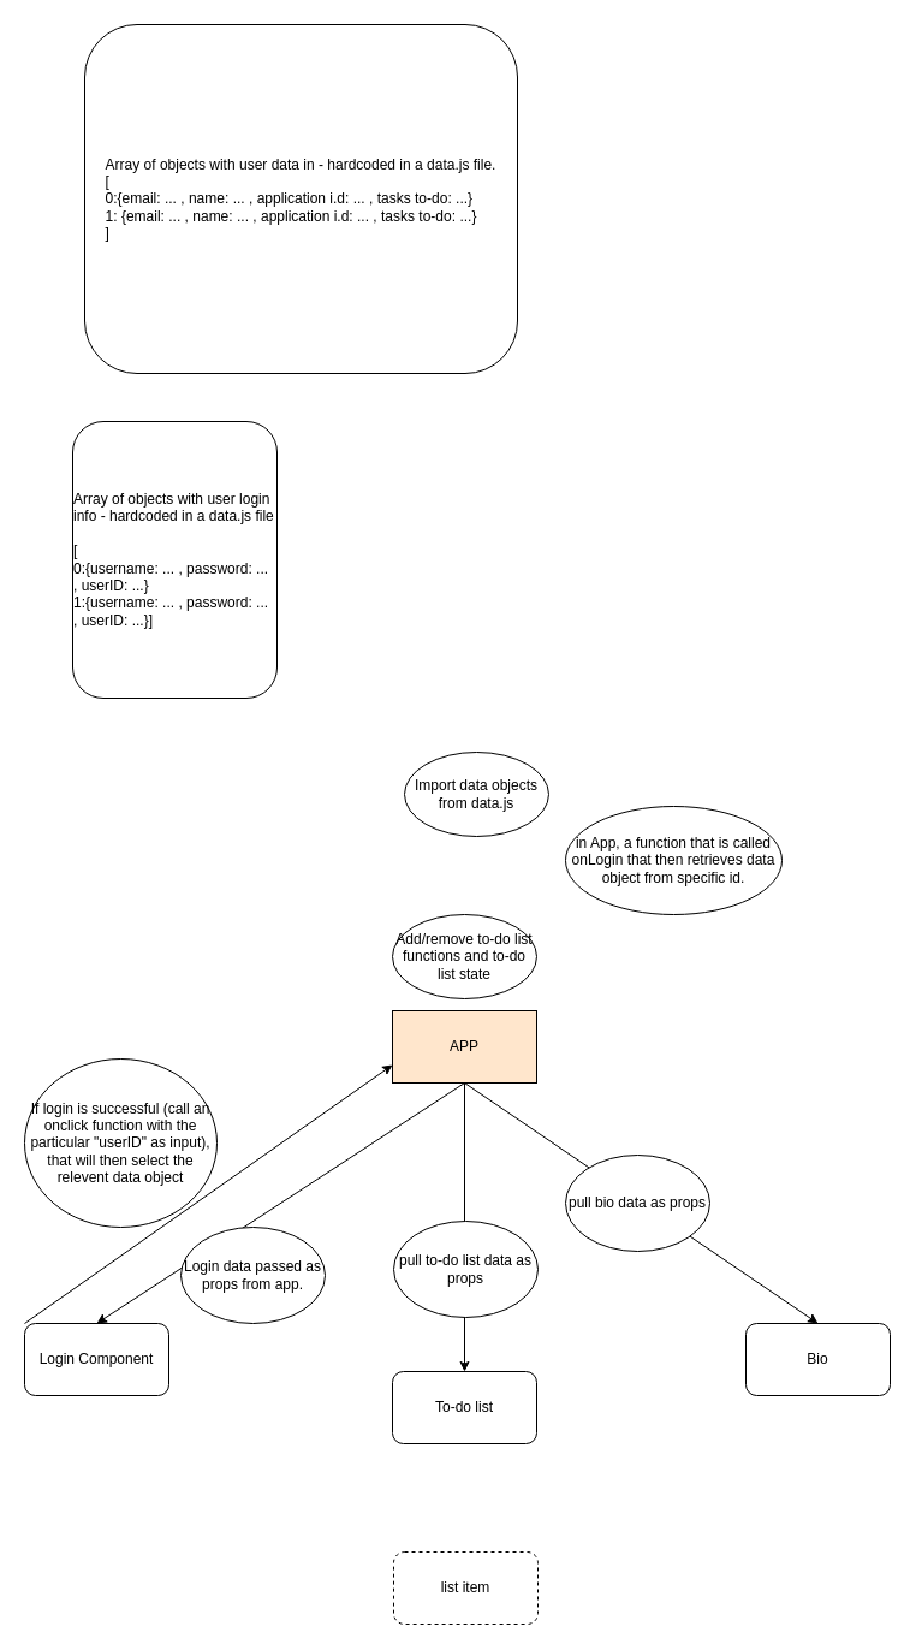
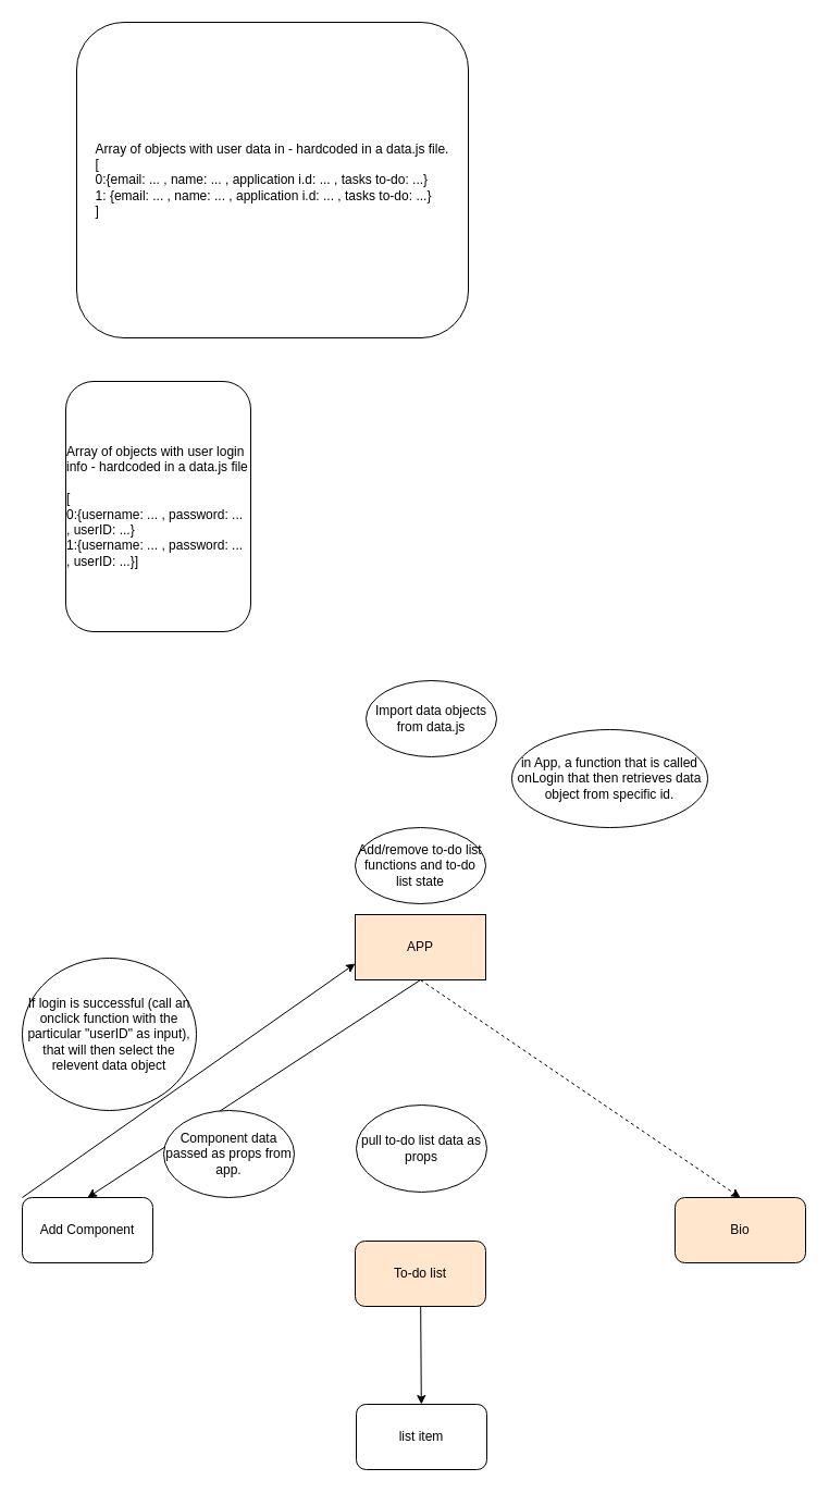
  <mxCell id="0" />
  <mxCell id="1" parent="0" />
  <mxCell id="2" value="&lt;div style=&quot;text-align: left;&quot;&gt;&lt;span style=&quot;background-color: initial;&quot;&gt;Array of objects with user data in - hardcoded in a data.js file.&lt;/span&gt;&lt;/div&gt;&lt;div style=&quot;text-align: left;&quot;&gt;&lt;span style=&quot;background-color: initial;&quot;&gt;[&lt;/span&gt;&lt;/div&gt;&lt;div style=&quot;text-align: left;&quot;&gt;&lt;span style=&quot;background-color: initial;&quot;&gt;0:{email: ... , name: ... , application i.d: ... , tasks to-do: ...}&lt;/span&gt;&lt;/div&gt;&lt;div style=&quot;text-align: left;&quot;&gt;&lt;span style=&quot;background-color: initial;&quot;&gt;1:&amp;nbsp;&lt;/span&gt;&lt;span style=&quot;background-color: initial;&quot;&gt;{email: ... , name: ... , application i.d: ... , tasks to-do: ...}&lt;/span&gt;&lt;/div&gt;&lt;div style=&quot;text-align: left;&quot;&gt;&lt;span style=&quot;background-color: initial;&quot;&gt;]&lt;/span&gt;&lt;/div&gt;" style="rounded=1;whiteSpace=wrap;html=1;" parent="1" vertex="1"><mxGeometry x="70" y="20" width="360" height="290" as="geometry" /></mxCell>
  <mxCell id="3" value="APP" style="rounded=0;whiteSpace=wrap;html=1;fillColor=#ffe6cc;" parent="1" vertex="1"><mxGeometry x="326" y="840" width="120" height="60" as="geometry" /></mxCell>
- <mxCell id="4" value="" style="endArrow=classic;html=1;exitX=0.5;exitY=1;exitDx=0;exitDy=0;entryX=0.5;entryY=0;entryDx=0;entryDy=0;" parent="1" source="3" target="9" edge="1"><mxGeometry width="50" height="50" relative="1" as="geometry"><mxPoint x="440" y="1020" as="sourcePoint" /><mxPoint x="500" y="970" as="targetPoint" /></mxGeometry></mxCell>
- <mxCell id="5" value="Login Component" style="rounded=1;whiteSpace=wrap;html=1;" parent="1" vertex="1"><mxGeometry x="20" y="1100" width="120" height="60" as="geometry" /></mxCell>
+ <mxCell id="5" value="Add Component" style="rounded=1;whiteSpace=wrap;html=1;" parent="1" vertex="1"><mxGeometry x="20" y="1100" width="120" height="60" as="geometry" /></mxCell>
  <mxCell id="6" value="" style="endArrow=classic;html=1;exitX=0.5;exitY=1;exitDx=0;exitDy=0;entryX=0.5;entryY=0;entryDx=0;entryDy=0;" parent="1" source="3" target="5" edge="1"><mxGeometry width="50" height="50" relative="1" as="geometry"><mxPoint x="330" y="980" as="sourcePoint" /><mxPoint x="380" y="930" as="targetPoint" /></mxGeometry></mxCell>
- <mxCell id="7" value="Login data passed as props from app." style="ellipse;whiteSpace=wrap;html=1;" parent="1" vertex="1"><mxGeometry x="150" y="1020" width="120" height="80" as="geometry" /></mxCell>
- <mxCell id="9" value="To-do list" style="rounded=1;whiteSpace=wrap;html=1;" parent="1" vertex="1"><mxGeometry x="326" y="1140" width="120" height="60" as="geometry" /></mxCell>
- <mxCell id="10" value="list item" style="rounded=1;whiteSpace=wrap;html=1;dashed=1;" parent="1" vertex="1"><mxGeometry x="327" y="1290" width="120" height="60" as="geometry" /></mxCell>
+ <mxCell id="7" value="Component data passed as props from app." style="ellipse;whiteSpace=wrap;html=1;" parent="1" vertex="1"><mxGeometry x="150" y="1020" width="120" height="80" as="geometry" /></mxCell>
+ <mxCell id="8" style="edgeStyle=none;html=1;" parent="1" source="9" target="10" edge="1"><mxGeometry relative="1" as="geometry" /></mxCell>
+ <mxCell id="9" value="To-do list" style="rounded=1;whiteSpace=wrap;html=1;fillColor=#ffe6cc;" parent="1" vertex="1"><mxGeometry x="326" y="1140" width="120" height="60" as="geometry" /></mxCell>
+ <mxCell id="10" value="list item" style="rounded=1;whiteSpace=wrap;html=1;" parent="1" vertex="1"><mxGeometry x="327" y="1290" width="120" height="60" as="geometry" /></mxCell>
  <mxCell id="11" value="Add/remove to-do list functions and to-do list state" style="ellipse;whiteSpace=wrap;html=1;" parent="1" vertex="1"><mxGeometry x="326" y="760" width="120" height="70" as="geometry" /></mxCell>
- <mxCell id="12" value="Bio" style="rounded=1;whiteSpace=wrap;html=1;" parent="1" vertex="1"><mxGeometry x="620" y="1100" width="120" height="60" as="geometry" /></mxCell>
- <mxCell id="13" value="" style="endArrow=classic;html=1;exitX=0.5;exitY=1;exitDx=0;exitDy=0;entryX=0.5;entryY=0;entryDx=0;entryDy=0;" parent="1" source="3" target="12" edge="1"><mxGeometry width="50" height="50" relative="1" as="geometry"><mxPoint x="460" y="960" as="sourcePoint" /><mxPoint x="510" y="910" as="targetPoint" /></mxGeometry></mxCell>
+ <mxCell id="12" value="Bio" style="rounded=1;whiteSpace=wrap;html=1;fillColor=#ffe6cc;" parent="1" vertex="1"><mxGeometry x="620" y="1100" width="120" height="60" as="geometry" /></mxCell>
+ <mxCell id="13" value="" style="endArrow=classic;html=1;exitX=0.5;exitY=1;exitDx=0;exitDy=0;entryX=0.5;entryY=0;entryDx=0;entryDy=0;dashed=1;" parent="1" source="3" target="12" edge="1"><mxGeometry width="50" height="50" relative="1" as="geometry"><mxPoint x="460" y="960" as="sourcePoint" /><mxPoint x="510" y="910" as="targetPoint" /></mxGeometry></mxCell>
  <mxCell id="14" value="Import data objects from data.js" style="ellipse;whiteSpace=wrap;html=1;" parent="1" vertex="1"><mxGeometry x="336" y="625" width="120" height="70" as="geometry" /></mxCell>
  <mxCell id="15" value="&lt;div style=&quot;text-align: left;&quot;&gt;&lt;span style=&quot;background-color: initial;&quot;&gt;Array of objects with user login info - hardcoded in a data.js file&lt;/span&gt;&lt;/div&gt;&lt;div style=&quot;text-align: left;&quot;&gt;&lt;br&gt;&lt;/div&gt;&lt;div style=&quot;text-align: left;&quot;&gt;&lt;span style=&quot;background-color: initial;&quot;&gt;[&lt;/span&gt;&lt;/div&gt;&lt;div style=&quot;text-align: left;&quot;&gt;&lt;span style=&quot;background-color: initial;&quot;&gt;0:{username: ... , password: ... , userID: ...&lt;/span&gt;&lt;span style=&quot;background-color: initial;&quot;&gt;}&lt;/span&gt;&lt;/div&gt;&lt;div style=&quot;text-align: left;&quot;&gt;&lt;span style=&quot;background-color: initial;&quot;&gt;1:&lt;/span&gt;&lt;span style=&quot;background-color: initial;&quot;&gt;{username: ... , password: ... , userID: ...&lt;/span&gt;&lt;span style=&quot;background-color: initial;&quot;&gt;}&lt;/span&gt;&lt;span style=&quot;background-color: initial;&quot;&gt;]&lt;/span&gt;&lt;/div&gt;" style="rounded=1;whiteSpace=wrap;html=1;" parent="1" vertex="1"><mxGeometry x="60" y="350" width="170" height="230" as="geometry" /></mxCell>
  <mxCell id="16" value="in App, a function that is called onLogin that then retrieves data object from specific id." style="ellipse;whiteSpace=wrap;html=1;" parent="1" vertex="1"><mxGeometry x="470" width="180" height="90" as="geometry" y="670" /></mxCell>
  <mxCell id="17" value="pull to-do list data as props" style="ellipse;whiteSpace=wrap;html=1;" parent="1" vertex="1"><mxGeometry x="327" y="1015" width="120" height="80" as="geometry" /></mxCell>
  <mxCell id="18" value="" style="endArrow=classic;html=1;exitX=0;exitY=0;exitDx=0;exitDy=0;entryX=0;entryY=0.75;entryDx=0;entryDy=0;" parent="1" source="5" target="3" edge="1"><mxGeometry width="50" height="50" relative="1" as="geometry"><mxPoint x="30" y="980" as="sourcePoint" /><mxPoint x="270" y="860" as="targetPoint" /></mxGeometry></mxCell>
  <mxCell id="19" value="If login is successful (call an onclick function with the particular &quot;userID&quot; as input), that will then select the relevent data object" style="ellipse;whiteSpace=wrap;html=1;" parent="1" vertex="1"><mxGeometry x="20" y="880" width="160" height="140" as="geometry" /></mxCell>
- <mxCell id="20" value="pull bio data as props" style="ellipse;whiteSpace=wrap;html=1;" parent="1" vertex="1"><mxGeometry x="470" y="960" width="120" height="80" as="geometry" /></mxCell>
